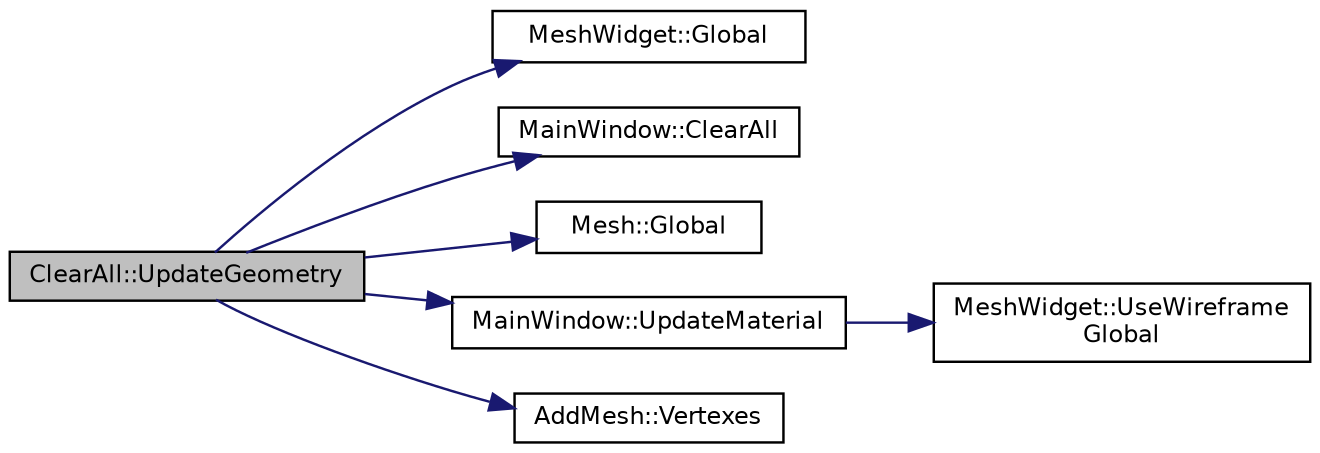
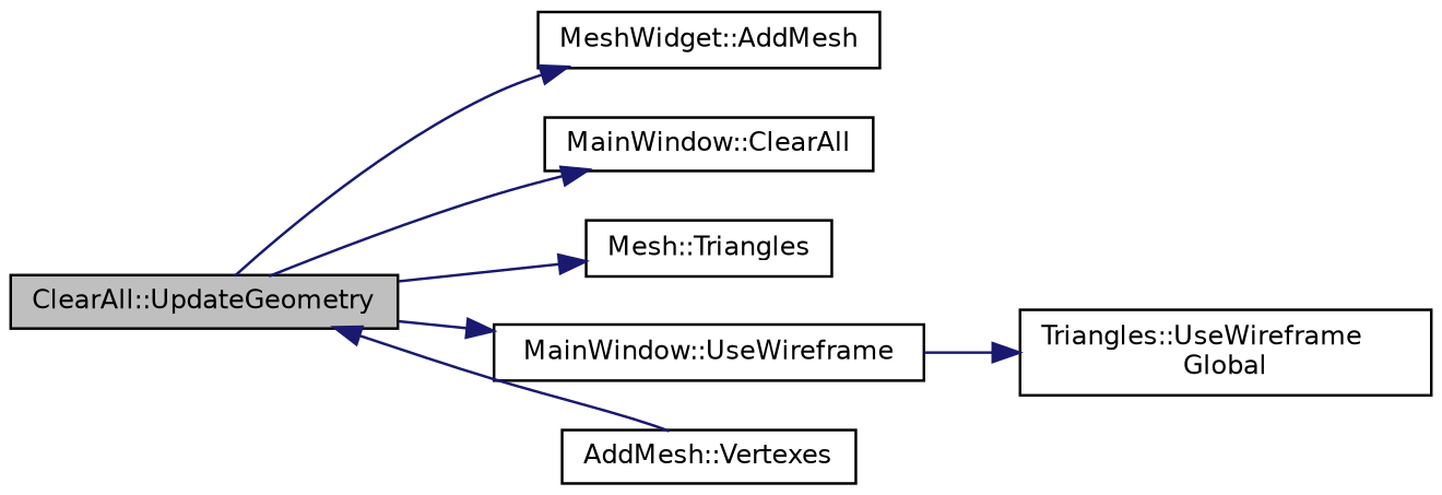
  digraph {
    rankdir=LR
    node [color=black fillcolor=white fontname=Helvetica fontsize=10 shape=record style=filled]
    edge [color=midnightblue fontname=Helvetica fontsize=10 labelfontname=Helvetica labelfontsize=10 style=solid]
    n1 [fillcolor=grey75 fontcolor=black height=0.2 label="ClearAll::UpdateGeometry" width=0.4]
-   n2 [height=0.2 label="MeshWidget::Global" width=0.4]
+   n2 [height=0.2 label="MeshWidget::AddMesh" width=0.4]
    n3 [height=0.2 label="MainWindow::ClearAll" width=0.4]
-   n4 [height=0.2 label="Mesh::Global" width=0.4]
-   n5 [height=0.2 label="MainWindow::UpdateMaterial" width=0.4]
+   n4 [height=0.2 label="Mesh::Triangles" width=0.4]
+   n5 [height=0.2 label="MainWindow::UseWireframe" width=0.4]
    n6 [height=0.2 label="AddMesh::Vertexes" width=0.4]
-   n7 [height=0.2 label="MeshWidget::UseWireframe\lGlobal" width=0.4]
+   n7 [height=0.2 label="Triangles::UseWireframe\lGlobal" width=0.4]
    n1 -> n2
    n1 -> n3
    n1 -> n4
    n1 -> n5
-   n1 -> n6
+   n6 -> n1
    n5 -> n7
  }
